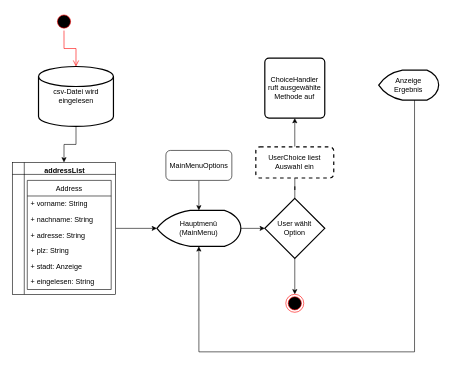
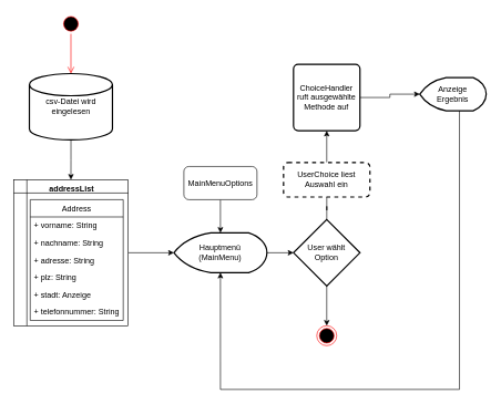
  <mxCell id="0" />
  <mxCell id="1" parent="0" />
  <mxCell id="2" value="" style="ellipse;html=1;shape=startState;fillColor=#000000;strokeColor=#ff0000;" vertex="1" parent="1"><mxGeometry x="91.25" y="20" width="30" height="30" as="geometry" /></mxCell>
  <mxCell id="3" value="" style="edgeStyle=orthogonalEdgeStyle;html=1;verticalAlign=bottom;endArrow=open;endSize=8;strokeColor=#ff0000;rounded=0;entryX=0.5;entryY=0;entryDx=0;entryDy=0;entryPerimeter=0;" edge="1" source="2" parent="1" target="5"><mxGeometry relative="1" as="geometry"><mxPoint x="106.25" y="110" as="targetPoint" /></mxGeometry></mxCell>
  <mxCell id="4" style="edgeStyle=orthogonalEdgeStyle;rounded=0;orthogonalLoop=1;jettySize=auto;html=1;entryX=0.5;entryY=0;entryDx=0;entryDy=0;" edge="1" parent="1" source="5" target="7"><mxGeometry relative="1" as="geometry" /></mxCell>
- <mxCell id="5" value="csv-Datei wird eingelesen" style="strokeWidth=2;html=1;shape=mxgraph.flowchart.database;whiteSpace=wrap;" vertex="1" parent="1"><mxGeometry x="63.75" y="110" width="125" height="100" as="geometry" /></mxCell>
+ <mxCell id="5" value="csv-Datei wird eingelesen" style="strokeWidth=2;html=1;shape=mxgraph.flowchart.database;whiteSpace=wrap;" vertex="1" parent="1"><mxGeometry x="43.75" y="110" width="125" height="100" as="geometry" /></mxCell>
  <mxCell id="6" value="" style="edgeStyle=orthogonalEdgeStyle;rounded=0;orthogonalLoop=1;jettySize=auto;html=1;" edge="1" parent="1" source="7" target="17"><mxGeometry relative="1" as="geometry" /></mxCell>
  <mxCell id="7" value="" style="shape=internalStorage;whiteSpace=wrap;html=1;backgroundOutline=1;" vertex="1" parent="1"><mxGeometry x="20" y="270" width="172.5" height="220" as="geometry" /></mxCell>
  <mxCell id="8" value="Address" style="swimlane;fontStyle=0;childLayout=stackLayout;horizontal=1;startSize=26;fillColor=none;horizontalStack=0;resizeParent=1;resizeParentMax=0;resizeLast=0;collapsible=1;marginBottom=0;" vertex="1" parent="1"><mxGeometry x="45" y="300" width="140" height="182" as="geometry" /></mxCell>
  <mxCell id="9" value="+ vorname: String" style="text;strokeColor=none;fillColor=none;align=left;verticalAlign=top;spacingLeft=4;spacingRight=4;overflow=hidden;rotatable=0;points=[[0,0.5],[1,0.5]];portConstraint=eastwest;" vertex="1" parent="8"><mxGeometry y="26" width="140" height="26" as="geometry" /></mxCell>
  <mxCell id="10" value="+ nachname: String" style="text;strokeColor=none;fillColor=none;align=left;verticalAlign=top;spacingLeft=4;spacingRight=4;overflow=hidden;rotatable=0;points=[[0,0.5],[1,0.5]];portConstraint=eastwest;" vertex="1" parent="8"><mxGeometry y="52" width="140" height="26" as="geometry" /></mxCell>
  <mxCell id="11" value="+ adresse: String" style="text;strokeColor=none;fillColor=none;align=left;verticalAlign=top;spacingLeft=4;spacingRight=4;overflow=hidden;rotatable=0;points=[[0,0.5],[1,0.5]];portConstraint=eastwest;" vertex="1" parent="8"><mxGeometry y="78" width="140" height="26" as="geometry" /></mxCell>
  <mxCell id="12" value="+ plz: String" style="text;strokeColor=none;fillColor=none;align=left;verticalAlign=top;spacingLeft=4;spacingRight=4;overflow=hidden;rotatable=0;points=[[0,0.5],[1,0.5]];portConstraint=eastwest;" vertex="1" parent="8"><mxGeometry y="104" width="140" height="26" as="geometry" /></mxCell>
  <mxCell id="13" value="+ stadt: Anzeige" style="text;strokeColor=none;fillColor=none;align=left;verticalAlign=top;spacingLeft=4;spacingRight=4;overflow=hidden;rotatable=0;points=[[0,0.5],[1,0.5]];portConstraint=eastwest;" vertex="1" parent="8"><mxGeometry y="130" width="140" height="26" as="geometry" /></mxCell>
- <mxCell id="14" value="+ eingelesen: String" style="text;strokeColor=none;fillColor=none;align=left;verticalAlign=top;spacingLeft=4;spacingRight=4;overflow=hidden;rotatable=0;points=[[0,0.5],[1,0.5]];portConstraint=eastwest;" vertex="1" parent="8"><mxGeometry y="156" width="140" height="26" as="geometry" /></mxCell>
+ <mxCell id="14" value="+ telefonnummer: String" style="text;strokeColor=none;fillColor=none;align=left;verticalAlign=top;spacingLeft=4;spacingRight=4;overflow=hidden;rotatable=0;points=[[0,0.5],[1,0.5]];portConstraint=eastwest;" vertex="1" parent="8"><mxGeometry y="156" width="140" height="26" as="geometry" /></mxCell>
  <mxCell id="15" value="addressList" style="text;align=center;fontStyle=1;verticalAlign=middle;spacingLeft=3;spacingRight=3;strokeColor=none;rotatable=0;points=[[0,0.5],[1,0.5]];portConstraint=eastwest;" vertex="1" parent="1"><mxGeometry x="67.5" y="270" width="80" height="26" as="geometry" /></mxCell>
  <mxCell id="16" value="" style="edgeStyle=orthogonalEdgeStyle;rounded=0;orthogonalLoop=1;jettySize=auto;html=1;entryX=0;entryY=0.5;entryDx=0;entryDy=0;entryPerimeter=0;" edge="1" parent="1" source="17" target="22"><mxGeometry relative="1" as="geometry"><mxPoint x="441.25" y="380" as="targetPoint" /></mxGeometry></mxCell>
  <mxCell id="17" value="Hauptmenü&lt;br&gt;(MainMenu)" style="strokeWidth=2;html=1;shape=mxgraph.flowchart.display;whiteSpace=wrap;" vertex="1" parent="1"><mxGeometry x="261.25" y="350" width="140" height="60" as="geometry" /></mxCell>
  <mxCell id="18" value="" style="edgeStyle=orthogonalEdgeStyle;rounded=0;orthogonalLoop=1;jettySize=auto;html=1;" edge="1" parent="1" source="19" target="17"><mxGeometry relative="1" as="geometry" /></mxCell>
  <mxCell id="19" value="MainMenuOptions" style="html=1;rounded=1;" vertex="1" parent="1"><mxGeometry x="276.25" y="250" width="110" height="50" as="geometry" /></mxCell>
  <mxCell id="20" value="" style="edgeStyle=orthogonalEdgeStyle;rounded=0;orthogonalLoop=1;jettySize=auto;html=1;" edge="1" parent="1" source="22" target="23"><mxGeometry relative="1" as="geometry" /></mxCell>
  <mxCell id="21" value="" style="edgeStyle=orthogonalEdgeStyle;rounded=0;orthogonalLoop=1;jettySize=auto;html=1;startArrow=none;" edge="1" parent="1" source="28" target="25"><mxGeometry relative="1" as="geometry" /></mxCell>
  <mxCell id="22" value="User wählt&lt;br&gt;Option" style="strokeWidth=2;html=1;shape=mxgraph.flowchart.decision;whiteSpace=wrap;" vertex="1" parent="1"><mxGeometry x="441.25" y="330" width="100" height="100" as="geometry" /></mxCell>
  <mxCell id="23" value="" style="ellipse;html=1;shape=endState;fillColor=#000000;strokeColor=#ff0000;" vertex="1" parent="1"><mxGeometry x="476.25" y="490" width="30" height="30" as="geometry" /></mxCell>
+ <mxCell id="24" style="edgeStyle=orthogonalEdgeStyle;rounded=0;orthogonalLoop=1;jettySize=auto;html=1;entryX=0;entryY=0.5;entryDx=0;entryDy=0;entryPerimeter=0;" edge="1" parent="1" source="25" target="27"><mxGeometry relative="1" as="geometry" /></mxCell>
  <mxCell id="25" value="ChoiceHandler&lt;br&gt;ruft ausgewählte&lt;br&gt;Methode auf" style="rounded=1;whiteSpace=wrap;html=1;absoluteArcSize=1;arcSize=14;strokeWidth=2;" vertex="1" parent="1"><mxGeometry x="441.25" y="96" width="100" height="100" as="geometry" /></mxCell>
  <mxCell id="26" style="edgeStyle=orthogonalEdgeStyle;rounded=0;orthogonalLoop=1;jettySize=auto;html=1;entryX=0.5;entryY=1;entryDx=0;entryDy=0;entryPerimeter=0;" edge="1" parent="1" source="27" target="17"><mxGeometry relative="1" as="geometry"><Array as="points"><mxPoint x="691" y="586" /><mxPoint x="331" y="586" /></Array></mxGeometry></mxCell>
  <mxCell id="27" value="Anzeige&lt;br&gt;Ergebnis" style="strokeWidth=2;html=1;shape=mxgraph.flowchart.display;whiteSpace=wrap;" vertex="1" parent="1"><mxGeometry x="631.25" y="116" width="100" height="50" as="geometry" /></mxCell>
  <mxCell id="28" value="UserChoice liest&lt;br&gt;Auswahl ein" style="rounded=1;whiteSpace=wrap;html=1;absoluteArcSize=1;arcSize=14;strokeWidth=2;dashed=1;" vertex="1" parent="1"><mxGeometry x="426.25" y="244" width="130" height="52" as="geometry" /></mxCell>
  <mxCell id="29" value="" style="edgeStyle=orthogonalEdgeStyle;rounded=0;orthogonalLoop=1;jettySize=auto;html=1;endArrow=none;" edge="1" parent="1" source="22" target="28"><mxGeometry relative="1" as="geometry"><mxPoint x="491.25" y="330" as="sourcePoint" /><mxPoint x="491.25" y="250" as="targetPoint" /></mxGeometry></mxCell>
